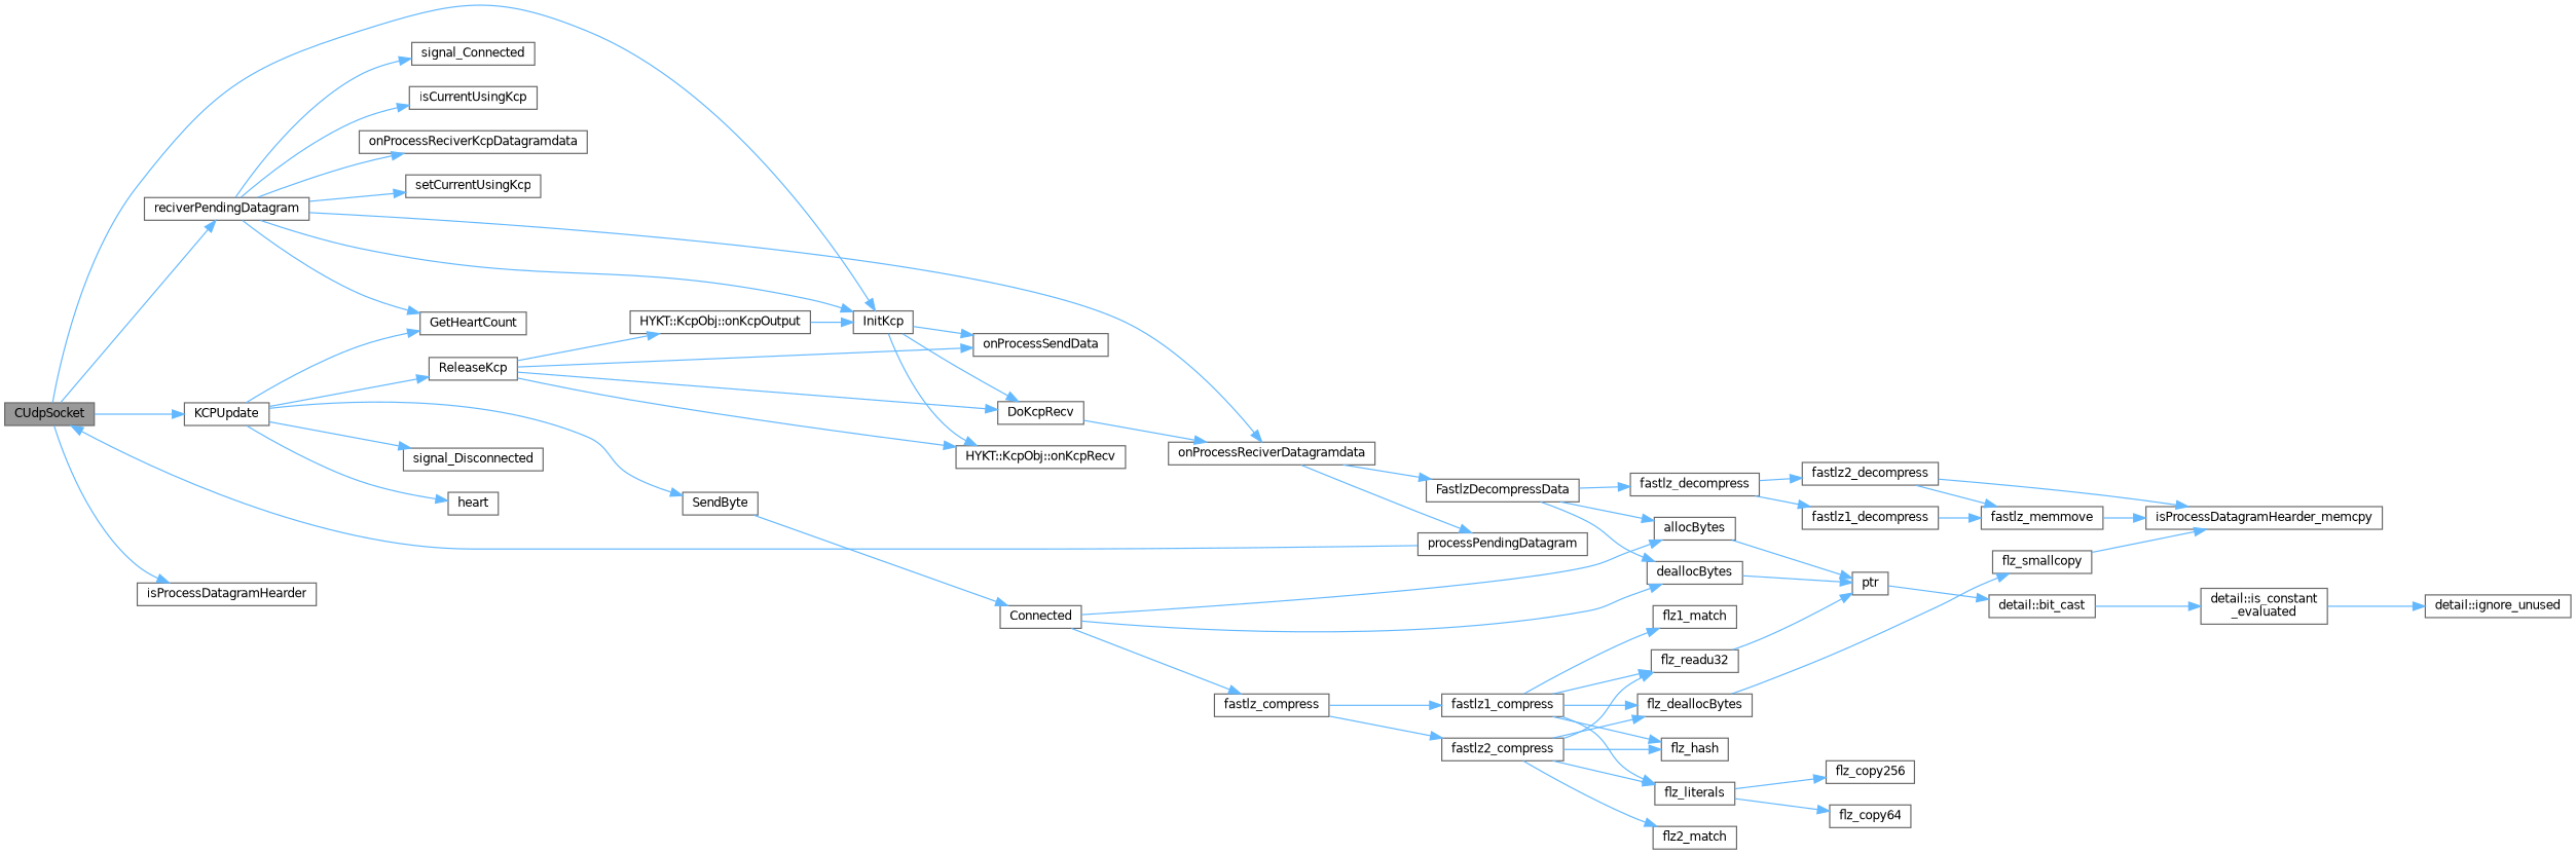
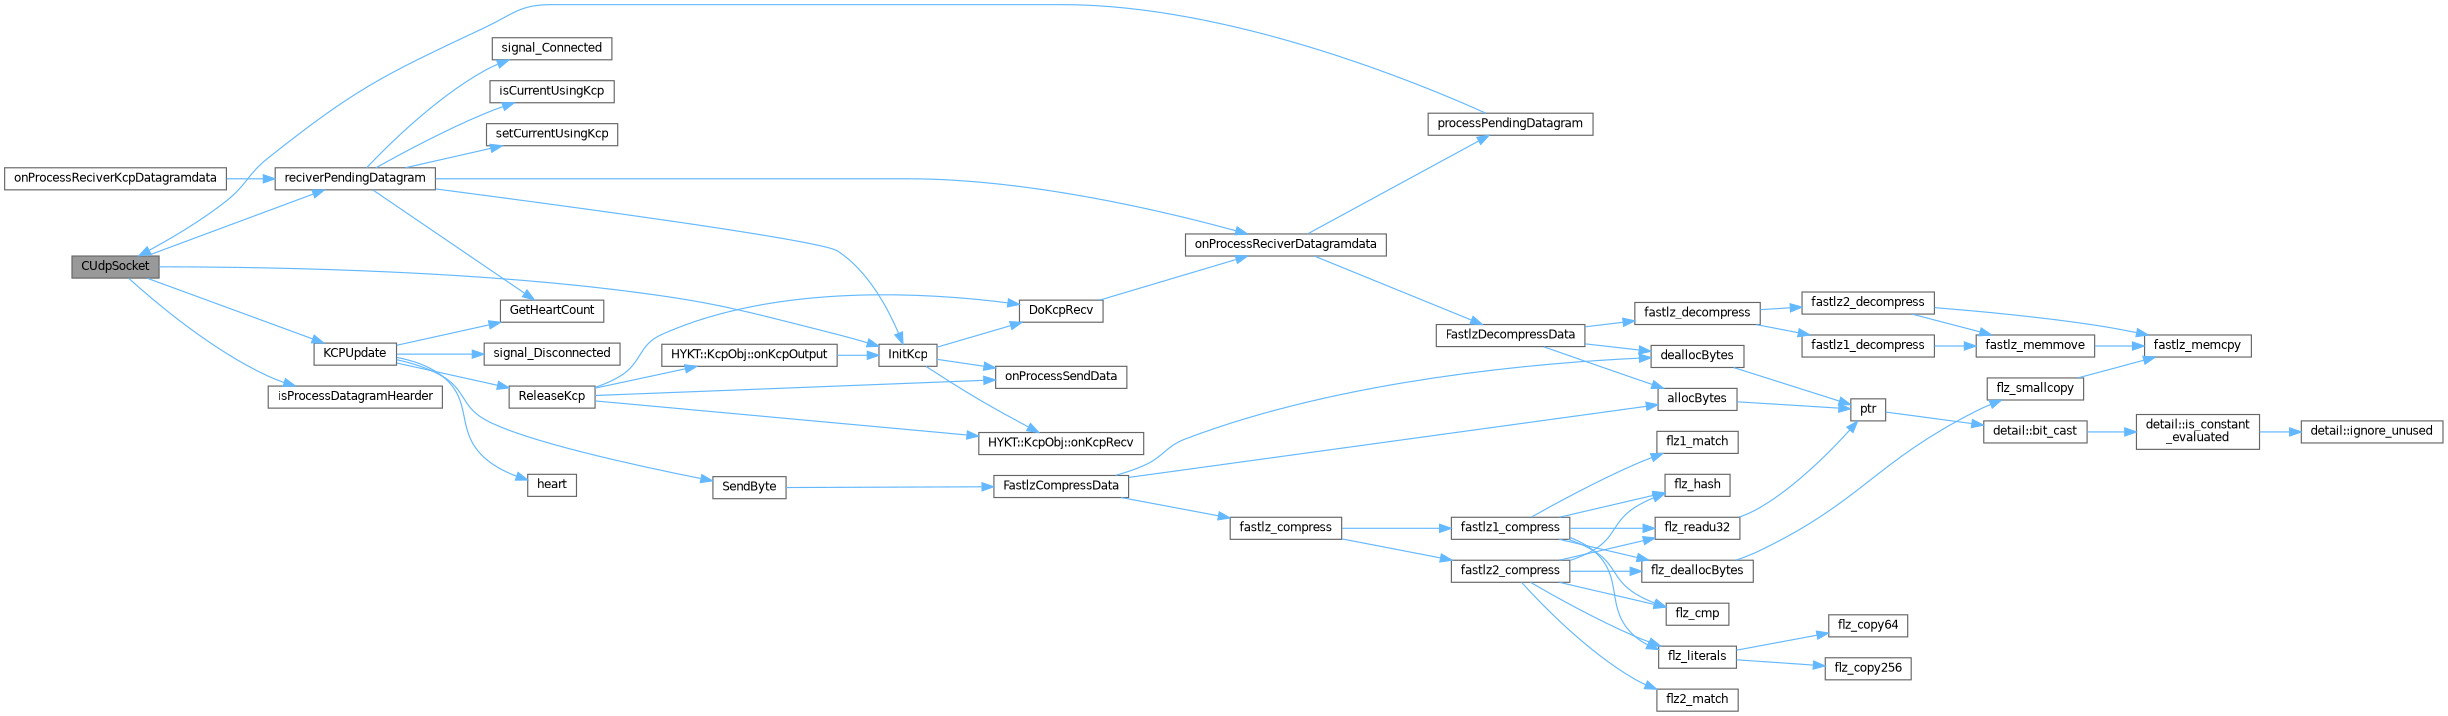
  digraph {
    rankdir=LR
    node [color=grey40 fillcolor=white fontname=Helvetica fontsize=10 shape=box style=filled]
    edge [color=steelblue1 fontname=Helvetica fontsize=10 labelfontname=Helvetica labelfontsize=10 style=solid]
    n1 [color=gray40 fillcolor=grey60 fontcolor=black height=0.2 label=CUdpSocket width=0.4]
    n2 [height=0.2 label=InitKcp width=0.4]
    n3 [height=0.2 label=isProcessDatagramHearder width=0.4]
    n4 [height=0.2 label=KCPUpdate width=0.4]
    n5 [height=0.2 label=reciverPendingDatagram width=0.4]
    n6 [height=0.2 label=DoKcpRecv width=0.4]
    n7 [height=0.2 label="HYKT::KcpObj::onKcpRecv" width=0.4]
    n8 [height=0.2 label=onProcessSendData width=0.4]
    n9 [height=0.2 label=GetHeartCount width=0.4]
    n10 [height=0.2 label=heart width=0.4]
    n11 [height=0.2 label=ReleaseKcp width=0.4]
    n12 [height=0.2 label=SendByte width=0.4]
    n13 [height=0.2 label=signal_Disconnected width=0.4]
    n14 [height=0.2 label=onProcessReciverDatagramdata width=0.4]
    n15 [height=0.2 label=isCurrentUsingKcp width=0.4]
    n16 [height=0.2 label=onProcessReciverKcpDatagramdata width=0.4]
    n17 [height=0.2 label=setCurrentUsingKcp width=0.4]
    n18 [height=0.2 label=signal_Connected width=0.4]
    n19 [height=0.2 label="HYKT::KcpObj::onKcpOutput" width=0.4]
    n20 [height=0.2 label=FastlzDecompressData width=0.4]
    n21 [height=0.2 label=processPendingDatagram width=0.4]
    n22 [height=0.2 label=allocBytes width=0.4]
    n23 [height=0.2 label=deallocBytes width=0.4]
    n24 [height=0.2 label=fastlz_decompress width=0.4]
    n25 [height=0.2 label=ptr width=0.4]
    n26 [height=0.2 label=fastlz1_decompress width=0.4]
    n27 [height=0.2 label=fastlz2_decompress width=0.4]
    n28 [height=0.2 label="detail::bit_cast" width=0.4]
    n29 [height=0.2 label="detail::is_constant\l_evaluated" width=0.4]
    n30 [height=0.2 label="detail::ignore_unused" width=0.4]
    n31 [height=0.2 label=fastlz_memmove width=0.4]
-   n32 [height=0.2 label=isProcessDatagramHearder_memcpy width=0.4]
-   n33 [height=0.2 label=Connected width=0.4]
+   n32 [height=0.2 label=fastlz_memcpy width=0.4]
+   n33 [height=0.2 label=FastlzCompressData width=0.4]
    n34 [height=0.2 label=fastlz_compress width=0.4]
    n35 [height=0.2 label=fastlz1_compress width=0.4]
    n36 [height=0.2 label=fastlz2_compress width=0.4]
    n37 [height=0.2 label=flz1_match width=0.4]
+   n38 [height=0.2 label=flz_cmp width=0.4]
    n39 [height=0.2 label=flz_deallocBytes width=0.4]
    n40 [height=0.2 label=flz_hash width=0.4]
    n41 [height=0.2 label=flz_literals width=0.4]
    n42 [height=0.2 label=flz_readu32 width=0.4]
    n43 [height=0.2 label=flz2_match width=0.4]
    n44 [height=0.2 label=flz_smallcopy width=0.4]
    n45 [height=0.2 label=flz_copy256 width=0.4]
    n46 [height=0.2 label=flz_copy64 width=0.4]
    n1 -> n2
    n1 -> n3
    n1 -> n4
    n1 -> n5
    n2 -> n6
    n2 -> n7
    n2 -> n8
    n4 -> n9
    n4 -> n10
    n4 -> n11
    n4 -> n12
    n4 -> n13
    n5 -> n2
    n5 -> n9
    n5 -> n14
    n5 -> n15
-   n5 -> n16
+   n16 -> n5
    n5 -> n17
    n5 -> n18
    n6 -> n14
    n11 -> n6
    n11 -> n7
    n11 -> n8
    n11 -> n19
    n12 -> n33
    n14 -> n20
    n14 -> n21
    n19 -> n2
    n20 -> n22
    n20 -> n23
    n20 -> n24
    n21 -> n1
    n22 -> n25
    n23 -> n25
    n24 -> n26
    n24 -> n27
    n25 -> n28
    n26 -> n31
    n27 -> n31
    n27 -> n32
    n28 -> n29
    n29 -> n30
    n31 -> n32
    n33 -> n22
    n33 -> n23
    n33 -> n34
    n34 -> n35
    n34 -> n36
    n35 -> n37
+   n35 -> n38
    n35 -> n39
    n35 -> n40
    n35 -> n41
    n35 -> n42
+   n36 -> n38
    n36 -> n39
    n36 -> n40
    n36 -> n41
    n36 -> n42
    n36 -> n43
    n39 -> n44
    n41 -> n45
    n41 -> n46
    n42 -> n25
    n44 -> n32
  }
